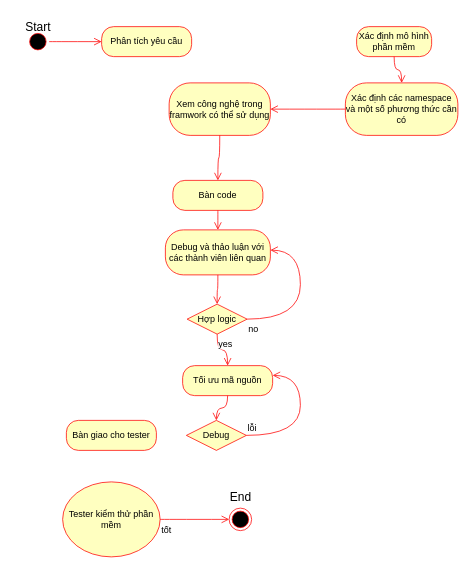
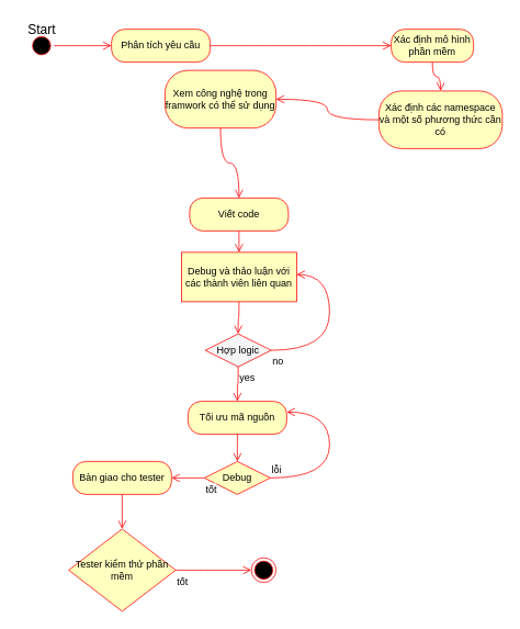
  <mxCell id="0" />
  <mxCell id="1" parent="0" />
  <mxCell id="2" value="Phân tích yêu cầu" style="rounded=1;whiteSpace=wrap;html=1;arcSize=40;fontColor=#000000;fillColor=#ffffc0;strokeColor=#ff0000;" vertex="1" parent="1"><mxGeometry x="135" y="35" width="120" height="40" as="geometry" /></mxCell>
+ <mxCell id="3" value="" style="edgeStyle=orthogonalEdgeStyle;html=1;verticalAlign=bottom;endArrow=open;endSize=8;strokeColor=#ff0000;rounded=0;fontSize=12;curved=1;" edge="1" source="2" parent="1" target="4"><mxGeometry relative="1" as="geometry"><mxPoint x="225" y="170" as="targetPoint" /></mxGeometry></mxCell>
  <mxCell id="4" value="Xác định mô hình phần mềm" style="rounded=1;whiteSpace=wrap;html=1;arcSize=40;fontColor=#000000;fillColor=#ffffc0;strokeColor=#ff0000;" vertex="1" parent="1"><mxGeometry x="475" y="35" width="100" height="40" as="geometry" /></mxCell>
  <mxCell id="5" value="" style="edgeStyle=orthogonalEdgeStyle;html=1;verticalAlign=bottom;endArrow=open;endSize=8;strokeColor=#ff0000;rounded=0;fontSize=12;curved=1;" edge="1" source="4" parent="1" target="6"><mxGeometry relative="1" as="geometry"><mxPoint x="230" y="210" as="targetPoint" /></mxGeometry></mxCell>
  <mxCell id="6" value="Xác định các namespace và một số phương thức cần có" style="rounded=1;whiteSpace=wrap;html=1;arcSize=40;fontColor=#000000;fillColor=#ffffc0;strokeColor=#ff0000;" vertex="1" parent="1"><mxGeometry x="460" y="110" width="150" height="70" as="geometry" /></mxCell>
  <mxCell id="7" value="" style="edgeStyle=orthogonalEdgeStyle;html=1;verticalAlign=bottom;endArrow=open;endSize=8;strokeColor=#ff0000;rounded=0;fontSize=12;curved=1;" edge="1" source="6" parent="1" target="8"><mxGeometry relative="1" as="geometry"><mxPoint x="230" y="313" as="targetPoint" /></mxGeometry></mxCell>
- <mxCell id="8" value="Xem công nghệ trong framwork có thể sử dụng" style="rounded=1;whiteSpace=wrap;html=1;arcSize=40;fontColor=#000000;fillColor=#ffffc0;strokeColor=#ff0000;" vertex="1" parent="1"><mxGeometry x="225" y="110" width="135" height="70" as="geometry" /></mxCell>
+ <mxCell id="8" value="Xem công nghệ trong framwork có thể sử dụng" style="rounded=1;whiteSpace=wrap;html=1;arcSize=40;fontColor=#000000;fillColor=#ffffc0;strokeColor=#ff0000;" vertex="1" parent="1"><mxGeometry x="200" y="85" width="135" height="70" as="geometry" /></mxCell>
  <mxCell id="9" value="" style="edgeStyle=orthogonalEdgeStyle;html=1;verticalAlign=bottom;endArrow=open;endSize=8;strokeColor=#ff0000;rounded=0;fontSize=12;curved=1;" edge="1" source="8" parent="1" target="10"><mxGeometry relative="1" as="geometry"><mxPoint x="230" y="430" as="targetPoint" /></mxGeometry></mxCell>
- <mxCell id="10" value="Bàn code" style="rounded=1;whiteSpace=wrap;html=1;arcSize=40;fontColor=#000000;fillColor=#ffffc0;strokeColor=#ff0000;" vertex="1" parent="1"><mxGeometry x="230" y="240" width="120" height="40" as="geometry" /></mxCell>
+ <mxCell id="10" value="Viết code" style="rounded=1;whiteSpace=wrap;html=1;arcSize=40;fontColor=#000000;fillColor=#ffffc0;strokeColor=#ff0000;" vertex="1" parent="1"><mxGeometry x="230" y="240" width="120" height="40" as="geometry" /></mxCell>
  <mxCell id="11" value="" style="edgeStyle=orthogonalEdgeStyle;html=1;verticalAlign=bottom;endArrow=open;endSize=8;strokeColor=#ff0000;rounded=0;fontSize=12;curved=1;" edge="1" source="10" parent="1" target="12"><mxGeometry relative="1" as="geometry"><mxPoint x="290" y="340" as="targetPoint" /></mxGeometry></mxCell>
- <mxCell id="12" value="Debug và thảo luận với các thành viên liên quan" style="rounded=1;whiteSpace=wrap;html=1;arcSize=40;fontColor=#000000;fillColor=#ffffc0;strokeColor=#ff0000;" vertex="1" parent="1"><mxGeometry x="220" y="306" width="140" height="60" as="geometry" /></mxCell>
+ <mxCell id="12" value="Debug và thảo luận với các thành viên liên quan" style="whiteSpace=wrap;html=1;arcSize=40;fontColor=#000000;fillColor=#ffffc0;strokeColor=#ff0000;rounded=0;" vertex="1" parent="1"><mxGeometry x="220" y="306" width="140" height="60" as="geometry" /></mxCell>
  <mxCell id="13" value="" style="edgeStyle=orthogonalEdgeStyle;html=1;verticalAlign=bottom;endArrow=open;endSize=8;strokeColor=#ff0000;rounded=0;fontSize=12;curved=1;" edge="1" source="12" parent="1" target="14"><mxGeometry relative="1" as="geometry"><mxPoint x="280" y="450" as="targetPoint" /></mxGeometry></mxCell>
- <mxCell id="14" value="Hợp logic" style="rhombus;whiteSpace=wrap;html=1;fontColor=#000000;fillColor=#ffffc0;strokeColor=#ff0000;" vertex="1" parent="1"><mxGeometry x="249" y="405" width="80" height="40" as="geometry" /></mxCell>
+ <mxCell id="14" value="Hợp logic" style="rhombus;whiteSpace=wrap;html=1;fontColor=#000000;fillColor=#f5f5f5;strokeColor=#ff0000;" vertex="1" parent="1"><mxGeometry x="249" y="405" width="80" height="40" as="geometry" /></mxCell>
  <mxCell id="15" value="yes" style="edgeStyle=orthogonalEdgeStyle;html=1;align=left;verticalAlign=top;endArrow=open;endSize=8;strokeColor=#ff0000;rounded=0;fontSize=12;curved=1;" edge="1" source="14" parent="1" target="16"><mxGeometry x="-1" relative="1" as="geometry"><mxPoint x="280" y="560" as="targetPoint" /><Array as="points" /></mxGeometry></mxCell>
- <mxCell id="16" value="Tối ưu mã nguồn" style="rounded=1;whiteSpace=wrap;html=1;arcSize=40;fontColor=#000000;fillColor=#ffffc0;strokeColor=#ff0000;" vertex="1" parent="1"><mxGeometry x="243" y="487" width="120" height="40" as="geometry" /></mxCell>
+ <mxCell id="16" value="Tối ưu mã nguồn" style="rounded=1;whiteSpace=wrap;html=1;arcSize=40;fontColor=#000000;fillColor=#ffffc0;strokeColor=#ff0000;" vertex="1" parent="1"><mxGeometry x="228" y="487" width="120" height="40" as="geometry" /></mxCell>
  <mxCell id="17" value="" style="edgeStyle=orthogonalEdgeStyle;html=1;verticalAlign=bottom;endArrow=open;endSize=8;strokeColor=#ff0000;rounded=0;fontSize=12;curved=1;" edge="1" source="16" parent="1" target="18"><mxGeometry relative="1" as="geometry"><mxPoint x="280" y="670" as="targetPoint" /></mxGeometry></mxCell>
  <mxCell id="18" value="Debug" style="rhombus;whiteSpace=wrap;html=1;fontColor=#000000;fillColor=#ffffc0;strokeColor=#ff0000;" vertex="1" parent="1"><mxGeometry x="248" y="560" width="80" height="40" as="geometry" /></mxCell>
  <mxCell id="19" value="lỗi" style="edgeStyle=orthogonalEdgeStyle;html=1;align=left;verticalAlign=bottom;endArrow=open;endSize=8;strokeColor=#ff0000;rounded=0;fontSize=12;curved=1;" edge="1" source="18" parent="1" target="16"><mxGeometry x="-1" relative="1" as="geometry"><mxPoint x="420" y="710" as="targetPoint" /><Array as="points"><mxPoint x="400" y="580" /><mxPoint x="400" y="500" /></Array></mxGeometry></mxCell>
+ <mxCell id="20" value="tốt" style="edgeStyle=orthogonalEdgeStyle;html=1;align=left;verticalAlign=top;endArrow=open;endSize=8;strokeColor=#ff0000;rounded=0;fontSize=12;curved=1;" edge="1" source="18" parent="1" target="21"><mxGeometry x="-1" relative="1" as="geometry"><mxPoint x="288" y="660" as="targetPoint" /></mxGeometry></mxCell>
  <mxCell id="21" value="Bàn giao cho tester" style="rounded=1;whiteSpace=wrap;html=1;arcSize=40;fontColor=#000000;fillColor=#ffffc0;strokeColor=#ff0000;" vertex="1" parent="1"><mxGeometry x="88" y="560" width="120" height="40" as="geometry" /></mxCell>
+ <mxCell id="22" value="" style="edgeStyle=orthogonalEdgeStyle;html=1;verticalAlign=bottom;endArrow=open;endSize=8;strokeColor=#ff0000;rounded=0;fontSize=12;curved=1;" edge="1" source="21" parent="1" target="25"><mxGeometry relative="1" as="geometry"><mxPoint x="280" y="924" as="targetPoint" /><Array as="points" /></mxGeometry></mxCell>
  <mxCell id="23" value="" style="ellipse;html=1;shape=startState;fillColor=#000000;strokeColor=#ff0000;" vertex="1" parent="1"><mxGeometry x="35" y="40" width="30" height="30" as="geometry" /></mxCell>
  <mxCell id="24" value="" style="edgeStyle=orthogonalEdgeStyle;html=1;verticalAlign=bottom;endArrow=open;endSize=8;strokeColor=#ff0000;rounded=0;fontSize=12;curved=1;" edge="1" source="23" parent="1" target="2"><mxGeometry relative="1" as="geometry"><mxPoint x="115" y="55" as="targetPoint" /></mxGeometry></mxCell>
- <mxCell id="25" value="Tester kiểm thử phần mềm" style="ellipse;whiteSpace=wrap;html=1;fontColor=#000000;fillColor=#ffffc0;strokeColor=#ff0000;" vertex="1" parent="1"><mxGeometry x="83" y="642" width="130" height="100" as="geometry" /></mxCell>
+ <mxCell id="25" value="Tester kiểm thử phần mềm" style="rhombus;whiteSpace=wrap;html=1;fontColor=#000000;fillColor=#ffffc0;strokeColor=#ff0000;" vertex="1" parent="1"><mxGeometry x="83" y="642" width="130" height="100" as="geometry" /></mxCell>
  <mxCell id="26" value="tốt" style="edgeStyle=orthogonalEdgeStyle;html=1;align=left;verticalAlign=top;endArrow=open;endSize=8;strokeColor=#ff0000;rounded=0;fontSize=12;curved=1;" edge="1" source="25" parent="1" target="27"><mxGeometry x="-1" relative="1" as="geometry"><mxPoint x="280" y="902" as="targetPoint" /></mxGeometry></mxCell>
  <mxCell id="27" value="" style="ellipse;html=1;shape=endState;fillColor=#000000;strokeColor=#ff0000;" vertex="1" parent="1"><mxGeometry x="305" y="677" width="30" height="30" as="geometry" /></mxCell>
  <mxCell id="28" value="Start" style="text;html=1;align=center;verticalAlign=middle;resizable=0;points=[];autosize=1;strokeColor=none;fillColor=none;fontSize=16;" vertex="1" parent="1"><mxGeometry x="20" y="20" width="60" height="30" as="geometry" /></mxCell>
- <mxCell id="29" value="End" style="text;html=1;align=center;verticalAlign=middle;resizable=0;points=[];autosize=1;strokeColor=none;fillColor=none;fontSize=16;" vertex="1" parent="1"><mxGeometry x="295" y="647" width="50" height="30" as="geometry" /></mxCell>
  <mxCell id="30" value="no" style="edgeStyle=orthogonalEdgeStyle;html=1;align=left;verticalAlign=top;endArrow=open;endSize=8;strokeColor=#ff0000;rounded=0;fontSize=12;curved=1;" edge="1" parent="1" source="14" target="12"><mxGeometry x="-1" relative="1" as="geometry"><mxPoint x="380" y="330" as="targetPoint" /><mxPoint x="381" y="403" as="sourcePoint" /><Array as="points"><mxPoint x="400" y="425" /><mxPoint x="400" y="333" /></Array></mxGeometry></mxCell>
